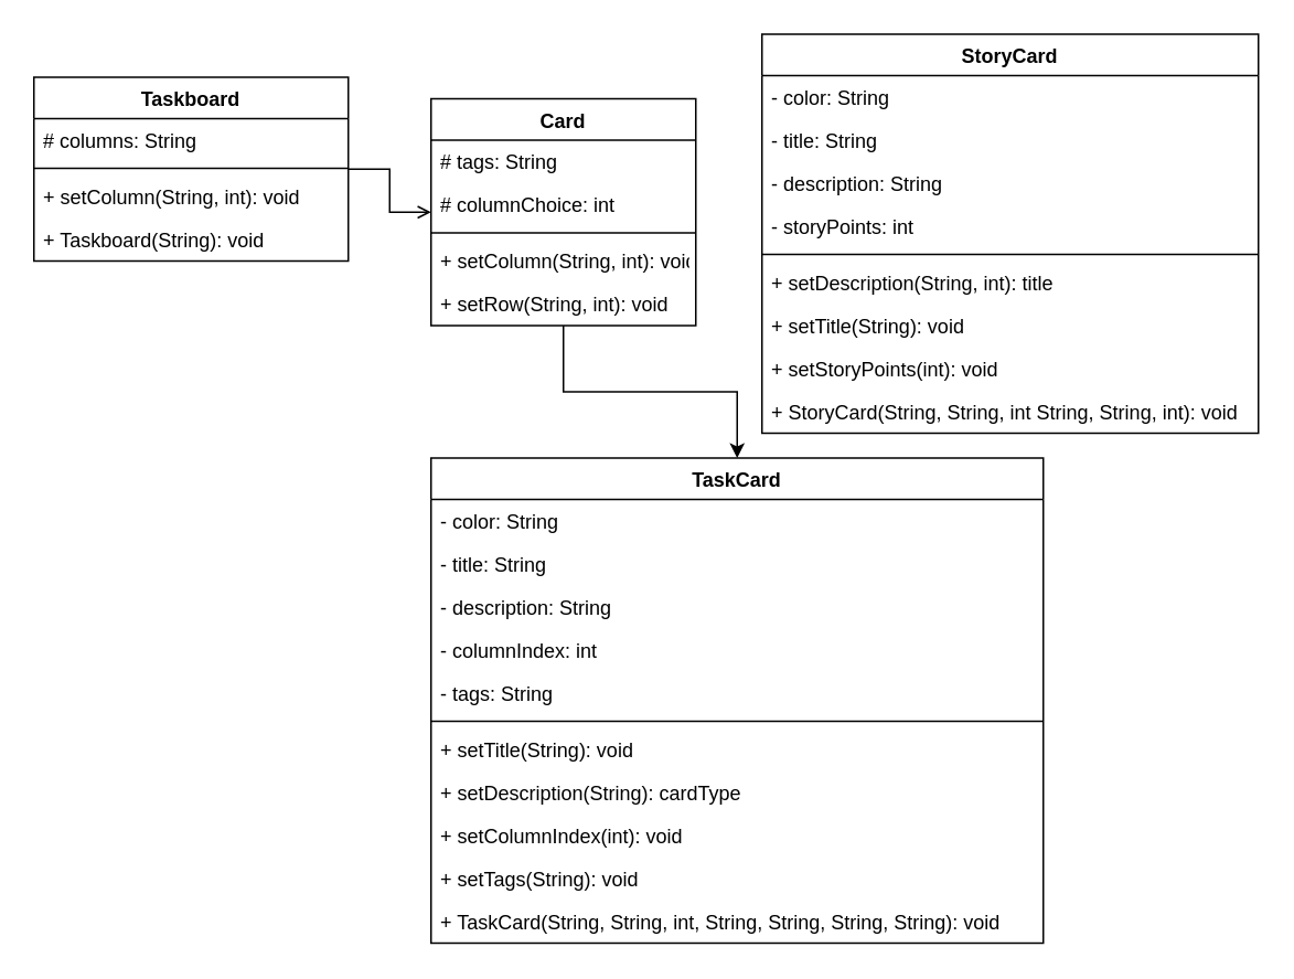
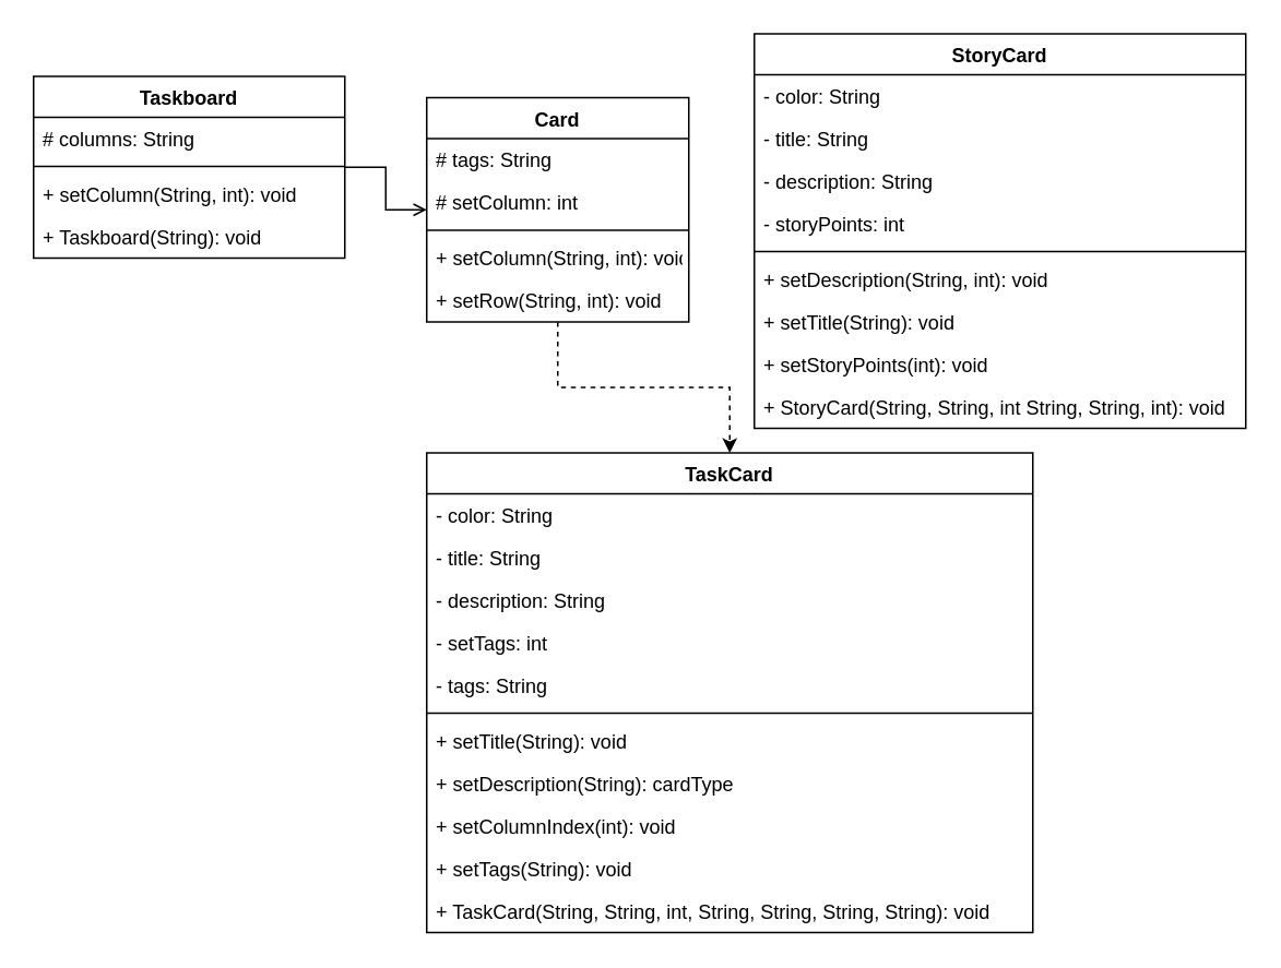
  <mxCell id="0" />
  <mxCell id="1" parent="0" />
  <mxCell id="2" value="" style="edgeStyle=orthogonalEdgeStyle;rounded=0;orthogonalLoop=1;jettySize=auto;html=1;endArrow=open;" edge="1" parent="1" source="3" target="9"><mxGeometry relative="1" as="geometry" /></mxCell>
  <mxCell id="3" value="Taskboard" style="swimlane;fontStyle=1;align=center;verticalAlign=top;childLayout=stackLayout;horizontal=1;startSize=25;horizontalStack=0;resizeParent=1;resizeParentMax=0;resizeLast=0;collapsible=1;marginBottom=0;" vertex="1" parent="1"><mxGeometry x="20" y="46" width="190" height="111" as="geometry"><mxRectangle x="100" y="90" width="90" height="26" as="alternateBounds" /></mxGeometry></mxCell>
  <mxCell id="4" value="# columns: String" style="text;strokeColor=none;fillColor=none;align=left;verticalAlign=top;spacingLeft=4;spacingRight=4;overflow=hidden;rotatable=0;points=[[0,0.5],[1,0.5]];portConstraint=eastwest;" vertex="1" parent="3"><mxGeometry y="25" width="190" height="26" as="geometry" /></mxCell>
  <mxCell id="5" value="" style="line;strokeWidth=1;fillColor=none;align=left;verticalAlign=middle;spacingTop=-1;spacingLeft=3;spacingRight=3;rotatable=0;labelPosition=right;points=[];portConstraint=eastwest;" vertex="1" parent="3"><mxGeometry y="51" width="190" height="8" as="geometry" /></mxCell>
  <mxCell id="6" value="+ setColumn(String, int): void" style="text;strokeColor=none;fillColor=none;align=left;verticalAlign=top;spacingLeft=4;spacingRight=4;overflow=hidden;rotatable=0;points=[[0,0.5],[1,0.5]];portConstraint=eastwest;" vertex="1" parent="3"><mxGeometry y="59" width="190" height="26" as="geometry" /></mxCell>
  <mxCell id="7" value="+ Taskboard(String): void" style="text;strokeColor=none;fillColor=none;align=left;verticalAlign=top;spacingLeft=4;spacingRight=4;overflow=hidden;rotatable=0;points=[[0,0.5],[1,0.5]];portConstraint=eastwest;" vertex="1" parent="3"><mxGeometry y="85" width="190" height="26" as="geometry" /></mxCell>
- <mxCell id="8" value="" style="edgeStyle=orthogonalEdgeStyle;rounded=0;orthogonalLoop=1;jettySize=auto;html=1;" edge="1" parent="1" source="9" target="15"><mxGeometry relative="1" as="geometry" /></mxCell>
+ <mxCell id="8" value="" style="edgeStyle=orthogonalEdgeStyle;rounded=0;orthogonalLoop=1;jettySize=auto;html=1;dashed=1;" edge="1" parent="1" source="9" target="15"><mxGeometry relative="1" as="geometry" /></mxCell>
  <mxCell id="9" value="Card" style="swimlane;fontStyle=1;align=center;verticalAlign=top;childLayout=stackLayout;horizontal=1;startSize=25;horizontalStack=0;resizeParent=1;resizeParentMax=0;resizeLast=0;collapsible=1;marginBottom=0;" vertex="1" parent="1"><mxGeometry x="260" y="59" width="160" height="137" as="geometry"><mxRectangle x="100" y="90" width="90" height="26" as="alternateBounds" /></mxGeometry></mxCell>
  <mxCell id="10" value="# tags: String" style="text;strokeColor=none;fillColor=none;align=left;verticalAlign=top;spacingLeft=4;spacingRight=4;overflow=hidden;rotatable=0;points=[[0,0.5],[1,0.5]];portConstraint=eastwest;" vertex="1" parent="9"><mxGeometry y="25" width="160" height="26" as="geometry" /></mxCell>
- <mxCell id="11" value="# columnChoice: int" style="text;strokeColor=none;fillColor=none;align=left;verticalAlign=top;spacingLeft=4;spacingRight=4;overflow=hidden;rotatable=0;points=[[0,0.5],[1,0.5]];portConstraint=eastwest;" vertex="1" parent="9"><mxGeometry y="51" width="160" height="26" as="geometry" /></mxCell>
+ <mxCell id="11" value="# setColumn: int" style="text;strokeColor=none;fillColor=none;align=left;verticalAlign=top;spacingLeft=4;spacingRight=4;overflow=hidden;rotatable=0;points=[[0,0.5],[1,0.5]];portConstraint=eastwest;" vertex="1" parent="9"><mxGeometry y="51" width="160" height="26" as="geometry" /></mxCell>
  <mxCell id="12" value="" style="line;strokeWidth=1;fillColor=none;align=left;verticalAlign=middle;spacingTop=-1;spacingLeft=3;spacingRight=3;rotatable=0;labelPosition=right;points=[];portConstraint=eastwest;" vertex="1" parent="9"><mxGeometry y="77" width="160" height="8" as="geometry" /></mxCell>
  <mxCell id="13" value="+ setColumn(String, int): void" style="text;strokeColor=none;fillColor=none;align=left;verticalAlign=top;spacingLeft=4;spacingRight=4;overflow=hidden;rotatable=0;points=[[0,0.5],[1,0.5]];portConstraint=eastwest;" vertex="1" parent="9"><mxGeometry y="85" width="160" height="26" as="geometry" /></mxCell>
  <mxCell id="14" value="+ setRow(String, int): void" style="text;strokeColor=none;fillColor=none;align=left;verticalAlign=top;spacingLeft=4;spacingRight=4;overflow=hidden;rotatable=0;points=[[0,0.5],[1,0.5]];portConstraint=eastwest;" vertex="1" parent="9"><mxGeometry y="111" width="160" height="26" as="geometry" /></mxCell>
  <mxCell id="15" value="TaskCard" style="swimlane;fontStyle=1;align=center;verticalAlign=top;childLayout=stackLayout;horizontal=1;startSize=25;horizontalStack=0;resizeParent=1;resizeParentMax=0;resizeLast=0;collapsible=1;marginBottom=0;" vertex="1" parent="1"><mxGeometry x="260" y="276" width="370" height="293" as="geometry"><mxRectangle x="100" y="90" width="90" height="26" as="alternateBounds" /></mxGeometry></mxCell>
  <mxCell id="16" value="- color: String" style="text;strokeColor=none;fillColor=none;align=left;verticalAlign=top;spacingLeft=4;spacingRight=4;overflow=hidden;rotatable=0;points=[[0,0.5],[1,0.5]];portConstraint=eastwest;" vertex="1" parent="15"><mxGeometry y="25" width="370" height="26" as="geometry" /></mxCell>
  <mxCell id="17" value="- title: String" style="text;strokeColor=none;fillColor=none;align=left;verticalAlign=top;spacingLeft=4;spacingRight=4;overflow=hidden;rotatable=0;points=[[0,0.5],[1,0.5]];portConstraint=eastwest;" vertex="1" parent="15"><mxGeometry y="51" width="370" height="26" as="geometry" /></mxCell>
  <mxCell id="18" value="- description: String" style="text;strokeColor=none;fillColor=none;align=left;verticalAlign=top;spacingLeft=4;spacingRight=4;overflow=hidden;rotatable=0;points=[[0,0.5],[1,0.5]];portConstraint=eastwest;" vertex="1" parent="15"><mxGeometry y="77" width="370" height="26" as="geometry" /></mxCell>
- <mxCell id="19" value="- columnIndex: int" style="text;strokeColor=none;fillColor=none;align=left;verticalAlign=top;spacingLeft=4;spacingRight=4;overflow=hidden;rotatable=0;points=[[0,0.5],[1,0.5]];portConstraint=eastwest;" vertex="1" parent="15"><mxGeometry y="103" width="370" height="26" as="geometry" /></mxCell>
+ <mxCell id="19" value="- setTags: int" style="text;strokeColor=none;fillColor=none;align=left;verticalAlign=top;spacingLeft=4;spacingRight=4;overflow=hidden;rotatable=0;points=[[0,0.5],[1,0.5]];portConstraint=eastwest;" vertex="1" parent="15"><mxGeometry y="103" width="370" height="26" as="geometry" /></mxCell>
  <mxCell id="20" value="- tags: String" style="text;strokeColor=none;fillColor=none;align=left;verticalAlign=top;spacingLeft=4;spacingRight=4;overflow=hidden;rotatable=0;points=[[0,0.5],[1,0.5]];portConstraint=eastwest;" vertex="1" parent="15"><mxGeometry y="129" width="370" height="26" as="geometry" /></mxCell>
  <mxCell id="21" value="" style="line;strokeWidth=1;fillColor=none;align=left;verticalAlign=middle;spacingTop=-1;spacingLeft=3;spacingRight=3;rotatable=0;labelPosition=right;points=[];portConstraint=eastwest;" vertex="1" parent="15"><mxGeometry y="155" width="370" height="8" as="geometry" /></mxCell>
  <mxCell id="22" value="+ setTitle(String): void" style="text;strokeColor=none;fillColor=none;align=left;verticalAlign=top;spacingLeft=4;spacingRight=4;overflow=hidden;rotatable=0;points=[[0,0.5],[1,0.5]];portConstraint=eastwest;" vertex="1" parent="15"><mxGeometry y="163" width="370" height="26" as="geometry" /></mxCell>
  <mxCell id="23" value="+ setDescription(String): cardType" style="text;strokeColor=none;fillColor=none;align=left;verticalAlign=top;spacingLeft=4;spacingRight=4;overflow=hidden;rotatable=0;points=[[0,0.5],[1,0.5]];portConstraint=eastwest;" vertex="1" parent="15"><mxGeometry y="189" width="370" height="26" as="geometry" /></mxCell>
  <mxCell id="24" value="+ setColumnIndex(int): void" style="text;strokeColor=none;fillColor=none;align=left;verticalAlign=top;spacingLeft=4;spacingRight=4;overflow=hidden;rotatable=0;points=[[0,0.5],[1,0.5]];portConstraint=eastwest;" vertex="1" parent="15"><mxGeometry y="215" width="370" height="26" as="geometry" /></mxCell>
  <mxCell id="25" value="+ setTags(String): void" style="text;strokeColor=none;fillColor=none;align=left;verticalAlign=top;spacingLeft=4;spacingRight=4;overflow=hidden;rotatable=0;points=[[0,0.5],[1,0.5]];portConstraint=eastwest;" vertex="1" parent="15"><mxGeometry y="241" width="370" height="26" as="geometry" /></mxCell>
  <mxCell id="26" value="+ TaskCard(String, String, int, String, String, String, String): void" style="text;strokeColor=none;fillColor=none;align=left;verticalAlign=top;spacingLeft=4;spacingRight=4;overflow=hidden;rotatable=0;points=[[0,0.5],[1,0.5]];portConstraint=eastwest;" vertex="1" parent="15"><mxGeometry y="267" width="370" height="26" as="geometry" /></mxCell>
  <mxCell id="27" value="StoryCard" style="swimlane;fontStyle=1;align=center;verticalAlign=top;childLayout=stackLayout;horizontal=1;startSize=25;horizontalStack=0;resizeParent=1;resizeParentMax=0;resizeLast=0;collapsible=1;marginBottom=0;" vertex="1" parent="1"><mxGeometry x="460" y="20" width="300" height="241" as="geometry"><mxRectangle x="100" y="90" width="90" height="26" as="alternateBounds" /></mxGeometry></mxCell>
  <mxCell id="28" value="- color: String" style="text;strokeColor=none;fillColor=none;align=left;verticalAlign=top;spacingLeft=4;spacingRight=4;overflow=hidden;rotatable=0;points=[[0,0.5],[1,0.5]];portConstraint=eastwest;" vertex="1" parent="27"><mxGeometry y="25" width="300" height="26" as="geometry" /></mxCell>
  <mxCell id="29" value="- title: String" style="text;strokeColor=none;fillColor=none;align=left;verticalAlign=top;spacingLeft=4;spacingRight=4;overflow=hidden;rotatable=0;points=[[0,0.5],[1,0.5]];portConstraint=eastwest;" vertex="1" parent="27"><mxGeometry y="51" width="300" height="26" as="geometry" /></mxCell>
  <mxCell id="30" value="- description: String" style="text;strokeColor=none;fillColor=none;align=left;verticalAlign=top;spacingLeft=4;spacingRight=4;overflow=hidden;rotatable=0;points=[[0,0.5],[1,0.5]];portConstraint=eastwest;" vertex="1" parent="27"><mxGeometry y="77" width="300" height="26" as="geometry" /></mxCell>
  <mxCell id="31" value="- storyPoints: int" style="text;strokeColor=none;fillColor=none;align=left;verticalAlign=top;spacingLeft=4;spacingRight=4;overflow=hidden;rotatable=0;points=[[0,0.5],[1,0.5]];portConstraint=eastwest;" vertex="1" parent="27"><mxGeometry y="103" width="300" height="26" as="geometry" /></mxCell>
  <mxCell id="32" value="" style="line;strokeWidth=1;fillColor=none;align=left;verticalAlign=middle;spacingTop=-1;spacingLeft=3;spacingRight=3;rotatable=0;labelPosition=right;points=[];portConstraint=eastwest;" vertex="1" parent="27"><mxGeometry y="129" width="300" height="8" as="geometry" /></mxCell>
- <mxCell id="33" value="+ setDescription(String, int): title" style="text;strokeColor=none;fillColor=none;align=left;verticalAlign=top;spacingLeft=4;spacingRight=4;overflow=hidden;rotatable=0;points=[[0,0.5],[1,0.5]];portConstraint=eastwest;" vertex="1" parent="27"><mxGeometry y="137" width="300" height="26" as="geometry" /></mxCell>
+ <mxCell id="33" value="+ setDescription(String, int): void" style="text;strokeColor=none;fillColor=none;align=left;verticalAlign=top;spacingLeft=4;spacingRight=4;overflow=hidden;rotatable=0;points=[[0,0.5],[1,0.5]];portConstraint=eastwest;" vertex="1" parent="27"><mxGeometry y="137" width="300" height="26" as="geometry" /></mxCell>
  <mxCell id="34" value="+ setTitle(String): void" style="text;strokeColor=none;fillColor=none;align=left;verticalAlign=top;spacingLeft=4;spacingRight=4;overflow=hidden;rotatable=0;points=[[0,0.5],[1,0.5]];portConstraint=eastwest;" vertex="1" parent="27"><mxGeometry y="163" width="300" height="26" as="geometry" /></mxCell>
  <mxCell id="35" value="+ setStoryPoints(int): void" style="text;strokeColor=none;fillColor=none;align=left;verticalAlign=top;spacingLeft=4;spacingRight=4;overflow=hidden;rotatable=0;points=[[0,0.5],[1,0.5]];portConstraint=eastwest;" vertex="1" parent="27"><mxGeometry y="189" width="300" height="26" as="geometry" /></mxCell>
  <mxCell id="36" value="+ StoryCard(String, String, int String, String, int): void" style="text;strokeColor=none;fillColor=none;align=left;verticalAlign=top;spacingLeft=4;spacingRight=4;overflow=hidden;rotatable=0;points=[[0,0.5],[1,0.5]];portConstraint=eastwest;" vertex="1" parent="27"><mxGeometry y="215" width="300" height="26" as="geometry" /></mxCell>
